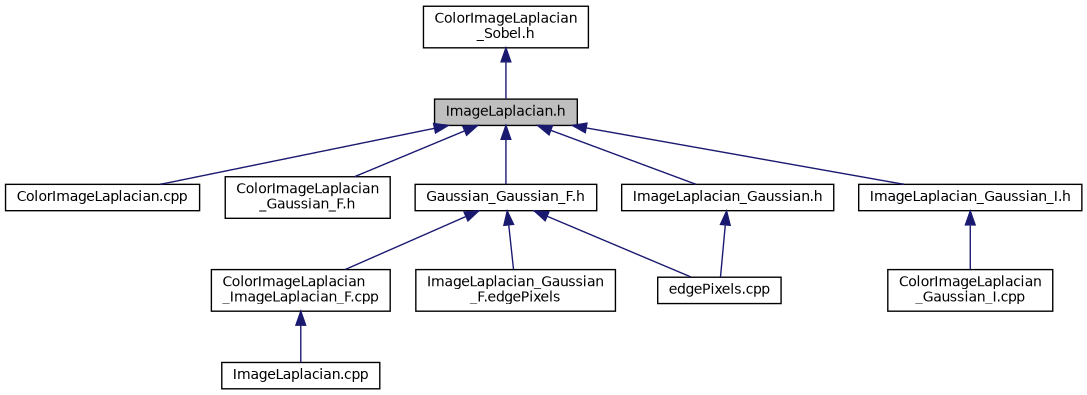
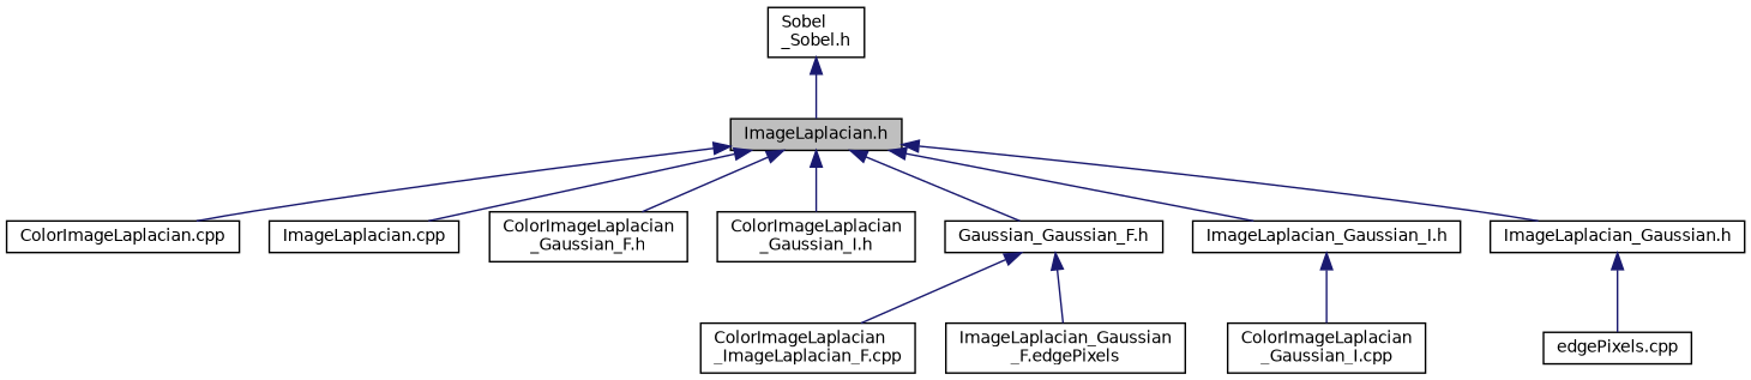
  digraph {
    node [color=black fillcolor=white fontname=Helvetica fontsize=10 shape=record style=filled]
    edge [color=midnightblue dir=back fontname=Helvetica fontsize=10 labelfontname=Helvetica labelfontsize=10 style=solid]
    n1 [fillcolor=grey75 fontcolor=black height=0.2 label="ImageLaplacian.h" width=0.4]
    n2 [height=0.2 label="ColorImageLaplacian.cpp" width=0.4]
    n3 [height=0.2 label="ImageLaplacian.cpp" width=0.4]
    n4 [height=0.2 label="ColorImageLaplacian\l_Gaussian_F.h" width=0.4]
+   n5 [height=0.2 label="ColorImageLaplacian\l_Gaussian_I.h" width=0.4]
    n6 [height=0.2 label="Gaussian_Gaussian_F.h" width=0.4]
    n7 [height=0.2 label="ImageLaplacian_Gaussian_I.h" width=0.4]
    n8 [height=0.2 label="ImageLaplacian_Gaussian.h" width=0.4]
-   n9 [height=0.2 label="ColorImageLaplacian\l_Sobel.h" width=0.4]
+   n9 [height=0.2 label="Sobel\l_Sobel.h" width=0.4]
    n10 [height=0.2 label="ColorImageLaplacian\l_ImageLaplacian_F.cpp" width=0.4]
    n11 [height=0.2 label="ImageLaplacian_Gaussian\l_F.edgePixels" width=0.4]
    n12 [height=0.2 label="edgePixels.cpp" width=0.4]
    n13 [height=0.2 label="ColorImageLaplacian\l_Gaussian_I.cpp" width=0.4]
    n1 -> n2
-   n10 -> n3
+   n1 -> n3
    n1 -> n4
+   n1 -> n5
    n1 -> n6
    n1 -> n7
    n1 -> n8
    n6 -> n10
    n6 -> n11
-   n6 -> n12
    n7 -> n13
    n8 -> n12
    n9 -> n1
  }
